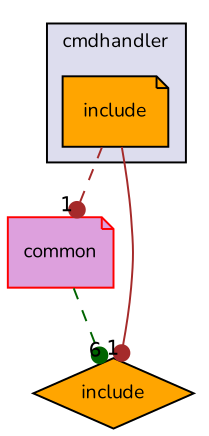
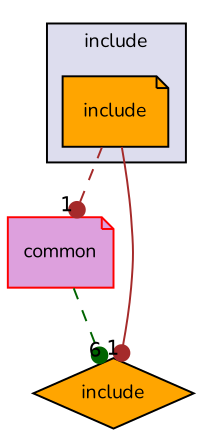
  digraph {
    compound=true
    fontname=Nunito
    node [fillcolor=orange fontname=Nunito fontsize=10 shape=note style=filled]
    edge [headlabel=1 labeldistance=1.5 labelfontname=Helvetica labelfontsize=10 color=brown style=dashed arrowhead=dot fontname=Nunito]
    n1 [label=include pencolor=black]
    n2 [color=red fillcolor=plum label=common]
    n3 [label=include shape=diamond]
    subgraph cluster_1 {
      bgcolor="#ddddee"
      fontsize=10
-     label=cmdhandler
+     label=include
      pencolor=black
      n1
    }
    n1 -> n2
    n1 -> n3 [style=solid]
    n2 -> n3 [headlabel=6 color=darkgreen]
  }
